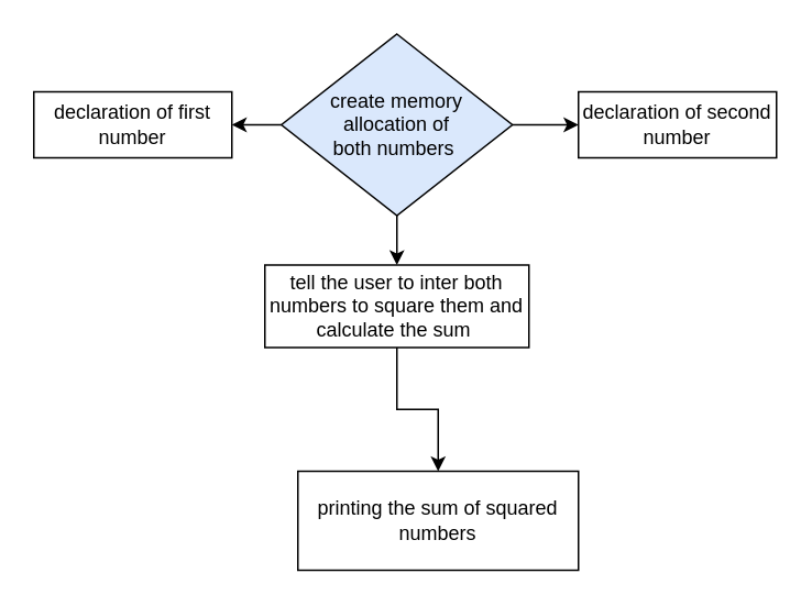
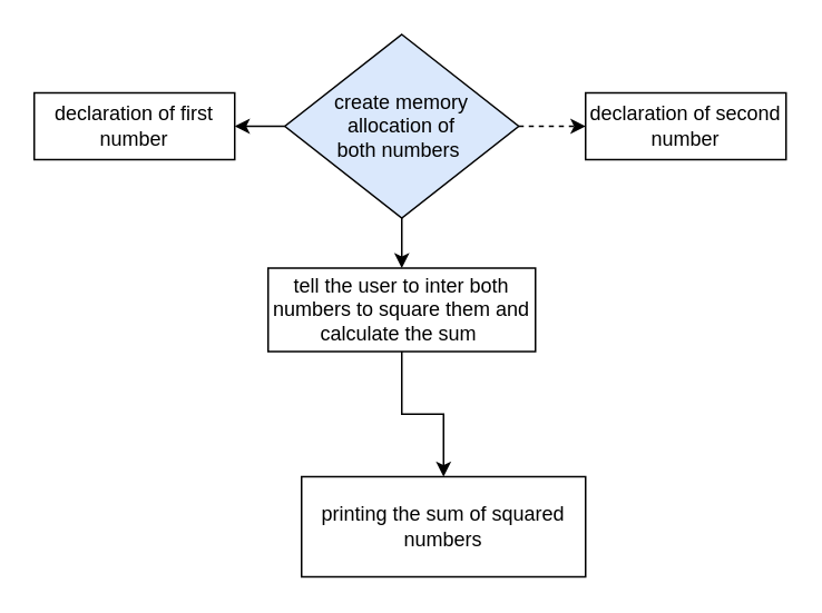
  <mxCell id="0" />
  <mxCell id="1" parent="0" />
  <mxCell id="2" value="declaration of first number" style="rounded=0;whiteSpace=wrap;html=1;" vertex="1" parent="1"><mxGeometry x="20" y="55" width="120" height="40" as="geometry" /></mxCell>
  <mxCell id="3" value="declaration of second number" style="rounded=0;whiteSpace=wrap;html=1;" vertex="1" parent="1"><mxGeometry x="350" y="55" width="120" height="40" as="geometry" /></mxCell>
- <mxCell id="4" value="" style="edgeStyle=orthogonalEdgeStyle;rounded=0;orthogonalLoop=1;jettySize=auto;html=1;" edge="1" parent="1" source="7" target="3"><mxGeometry relative="1" as="geometry" /></mxCell>
+ <mxCell id="4" value="" style="edgeStyle=orthogonalEdgeStyle;rounded=0;orthogonalLoop=1;jettySize=auto;html=1;dashed=1;" edge="1" parent="1" source="7" target="3"><mxGeometry relative="1" as="geometry" /></mxCell>
  <mxCell id="5" value="" style="edgeStyle=orthogonalEdgeStyle;rounded=0;orthogonalLoop=1;jettySize=auto;html=1;" edge="1" parent="1" source="7" target="2"><mxGeometry relative="1" as="geometry" /></mxCell>
  <mxCell id="6" value="" style="edgeStyle=orthogonalEdgeStyle;rounded=0;orthogonalLoop=1;jettySize=auto;html=1;" edge="1" parent="1" source="7" target="9"><mxGeometry relative="1" as="geometry" /></mxCell>
  <mxCell id="7" value="create memory &lt;br&gt;allocation of &lt;br&gt;both numbers&amp;nbsp;" style="rhombus;whiteSpace=wrap;html=1;fillColor=#dae8fc;" vertex="1" parent="1"><mxGeometry x="170" width="140" height="110" as="geometry" y="20" /></mxCell>
  <mxCell id="8" value="" style="edgeStyle=orthogonalEdgeStyle;rounded=0;orthogonalLoop=1;jettySize=auto;html=1;" edge="1" parent="1" source="9" target="10"><mxGeometry relative="1" as="geometry" /></mxCell>
  <mxCell id="9" value="tell the user to inter both numbers to square them and calculate the sum&amp;nbsp;" style="whiteSpace=wrap;html=1;" vertex="1" parent="1"><mxGeometry x="160" y="160" width="160" height="50" as="geometry" /></mxCell>
  <mxCell id="10" value="printing the sum of squared numbers" style="whiteSpace=wrap;html=1;" vertex="1" parent="1"><mxGeometry x="180" y="285" width="170" height="60" as="geometry" /></mxCell>
